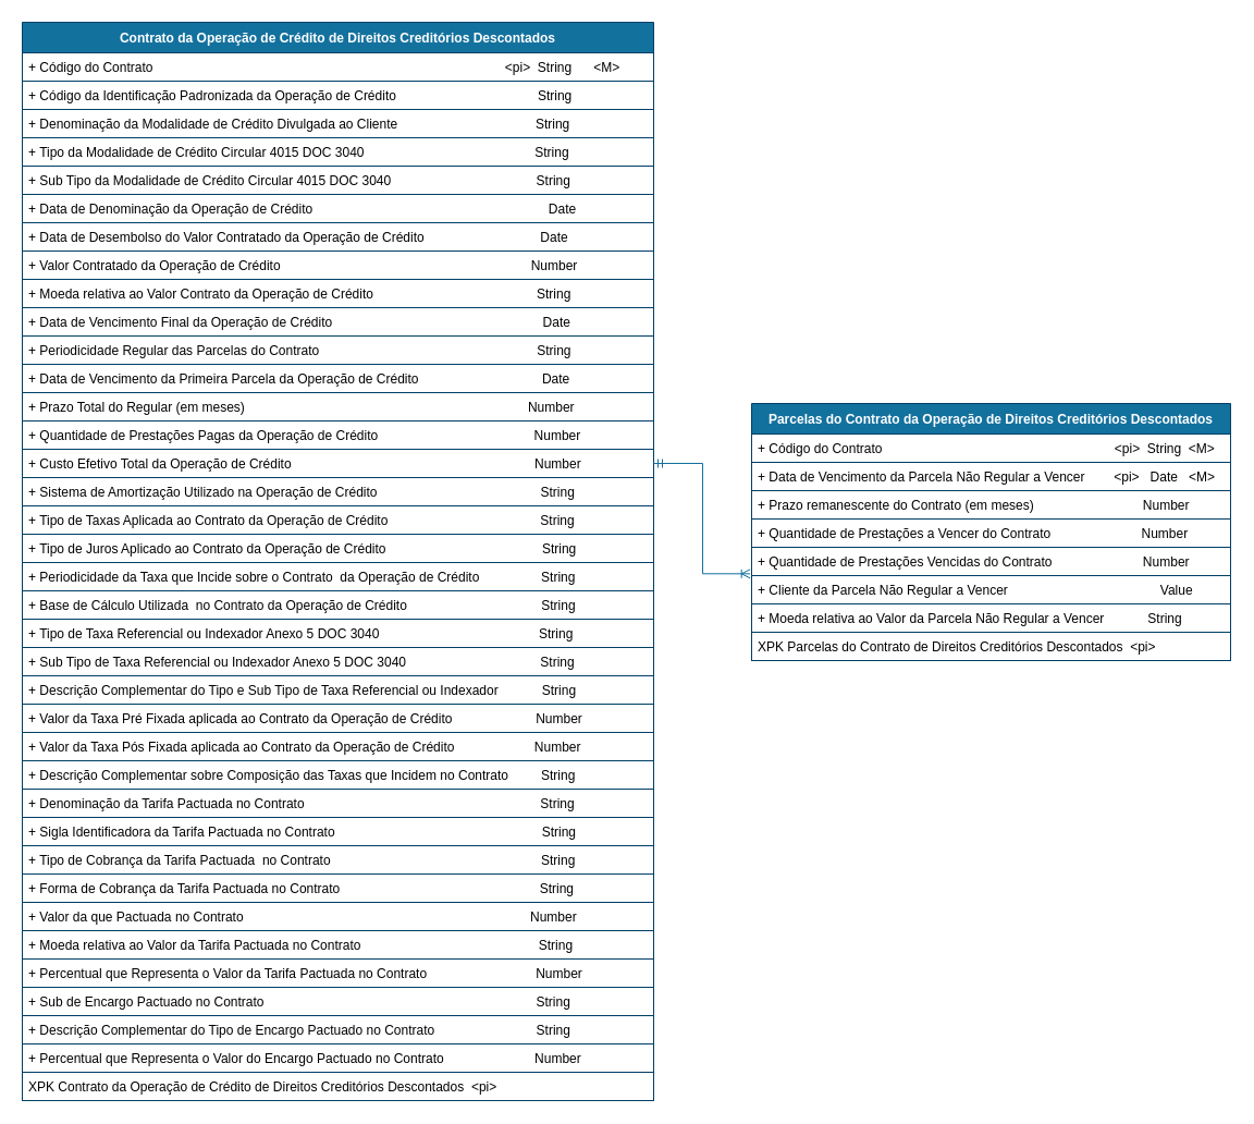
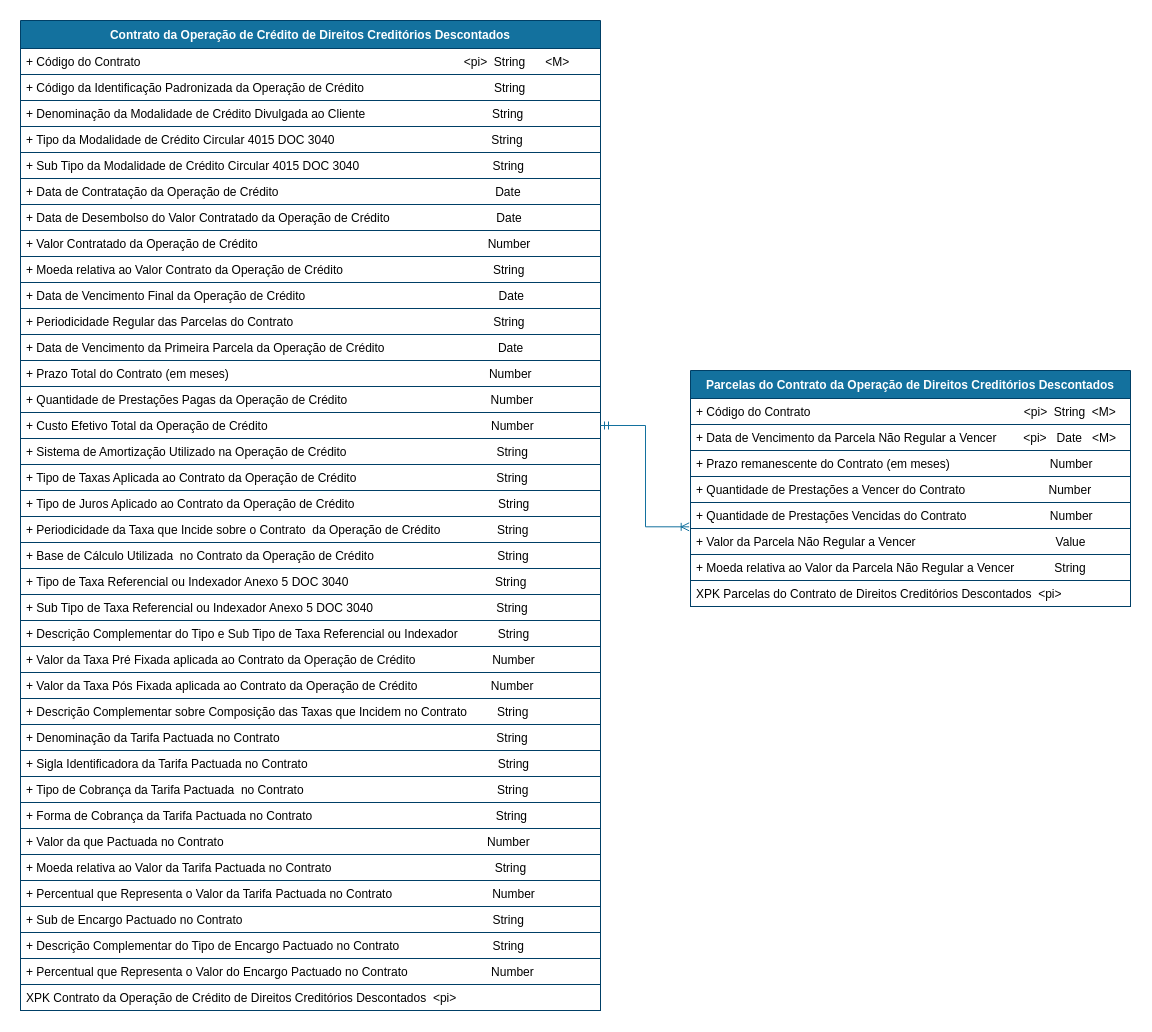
  <mxCell id="0" />
  <mxCell id="1" parent="0" />
  <mxCell id="2" value="Parcelas do Contrato da Operação de Direitos Creditórios Descontados" style="swimlane;fontStyle=1;childLayout=stackLayout;horizontal=1;startSize=28;horizontalStack=0;resizeParent=1;resizeParentMax=0;resizeLast=0;collapsible=1;marginBottom=0;rounded=0;shadow=0;comic=0;sketch=0;align=center;html=0;autosize=1;fillColor=#13719E;strokeColor=#003F66;fontColor=#FFFFFF;" parent="1" vertex="1"><mxGeometry x="690" y="370" width="440" height="236" as="geometry" /></mxCell>
  <mxCell id="3" value="+ Código do Contrato                                                                &lt;pi&gt;  String  &lt;M&gt;" style="text;fillColor=none;align=left;verticalAlign=top;spacingLeft=4;spacingRight=4;overflow=hidden;rotatable=0;points=[[0,0.5],[1,0.5]];portConstraint=eastwest;strokeColor=#003F66;" parent="2" vertex="1"><mxGeometry y="28" width="440" height="26" as="geometry" /></mxCell>
  <mxCell id="4" value="+ Data de Vencimento da Parcela Não Regular a Vencer        &lt;pi&gt;   Date   &lt;M&gt;" style="text;fillColor=none;align=left;verticalAlign=top;spacingLeft=4;spacingRight=4;overflow=hidden;rotatable=0;points=[[0,0.5],[1,0.5]];portConstraint=eastwest;strokeColor=#003F66;" parent="2" vertex="1"><mxGeometry y="54" width="440" height="26" as="geometry" /></mxCell>
  <mxCell id="5" value="+ Prazo remanescente do Contrato (em meses)                              Number  " style="text;fillColor=none;align=left;verticalAlign=top;spacingLeft=4;spacingRight=4;overflow=hidden;rotatable=0;points=[[0,0.5],[1,0.5]];portConstraint=eastwest;strokeColor=#003F66;" parent="2" vertex="1"><mxGeometry y="80" width="440" height="26" as="geometry" /></mxCell>
  <mxCell id="6" value="+ Quantidade de Prestações a Vencer do Contrato                         Number" style="text;fillColor=none;align=left;verticalAlign=top;spacingLeft=4;spacingRight=4;overflow=hidden;rotatable=0;points=[[0,0.5],[1,0.5]];portConstraint=eastwest;strokeColor=#003F66;" parent="2" vertex="1"><mxGeometry y="106" width="440" height="26" as="geometry" /></mxCell>
  <mxCell id="7" value="+ Quantidade de Prestações Vencidas do Contrato                         Number  " style="text;fillColor=none;align=left;verticalAlign=top;spacingLeft=4;spacingRight=4;overflow=hidden;rotatable=0;points=[[0,0.5],[1,0.5]];portConstraint=eastwest;strokeColor=#003F66;" parent="2" vertex="1"><mxGeometry y="132" width="440" height="26" as="geometry" /></mxCell>
- <mxCell id="8" value="+ Cliente da Parcela Não Regular a Vencer                                          Value" style="text;fillColor=none;align=left;verticalAlign=top;spacingLeft=4;spacingRight=4;overflow=hidden;rotatable=0;points=[[0,0.5],[1,0.5]];portConstraint=eastwest;strokeColor=#003F66;" parent="2" vertex="1"><mxGeometry y="158" width="440" height="26" as="geometry" /></mxCell>
+ <mxCell id="8" value="+ Valor da Parcela Não Regular a Vencer                                          Value" style="text;fillColor=none;align=left;verticalAlign=top;spacingLeft=4;spacingRight=4;overflow=hidden;rotatable=0;points=[[0,0.5],[1,0.5]];portConstraint=eastwest;strokeColor=#003F66;" parent="2" vertex="1"><mxGeometry y="158" width="440" height="26" as="geometry" /></mxCell>
  <mxCell id="9" value="+ Moeda relativa ao Valor da Parcela Não Regular a Vencer            String" style="text;fillColor=none;align=left;verticalAlign=top;spacingLeft=4;spacingRight=4;overflow=hidden;rotatable=0;points=[[0,0.5],[1,0.5]];portConstraint=eastwest;strokeColor=#003F66;" parent="2" vertex="1"><mxGeometry y="184" width="440" height="26" as="geometry" /></mxCell>
  <mxCell id="10" value="XPK Parcelas do Contrato de Direitos Creditórios Descontados  &lt;pi&gt;" style="text;fillColor=none;align=left;verticalAlign=top;spacingLeft=4;spacingRight=4;overflow=hidden;rotatable=0;points=[[0,0.5],[1,0.5]];portConstraint=eastwest;strokeColor=#003F66;" parent="2" vertex="1"><mxGeometry y="210" width="440" height="26" as="geometry" /></mxCell>
  <mxCell id="11" value="Contrato da Operação de Crédito de Direitos Creditórios Descontados" style="swimlane;fontStyle=1;childLayout=stackLayout;horizontal=1;startSize=28;horizontalStack=0;resizeParent=1;resizeParentMax=0;resizeLast=0;collapsible=1;marginBottom=0;rounded=0;shadow=0;comic=0;sketch=0;align=center;html=0;autosize=1;fillColor=#13719E;strokeColor=#003F66;fontColor=#FFFFFF;" parent="1" vertex="1"><mxGeometry x="20" y="20" width="580" height="990" as="geometry" /></mxCell>
  <mxCell id="12" value="+ Código do Contrato                                                                                                 &lt;pi&gt;  String      &lt;M&gt;" style="text;fillColor=none;align=left;verticalAlign=top;spacingLeft=4;spacingRight=4;overflow=hidden;rotatable=0;points=[[0,0.5],[1,0.5]];portConstraint=eastwest;strokeColor=#003F66;" parent="11" vertex="1"><mxGeometry y="28" width="580" height="26" as="geometry" /></mxCell>
  <mxCell id="13" value="+ Código da Identificação Padronizada da Operação de Crédito                                       String      " style="text;fillColor=none;align=left;verticalAlign=top;spacingLeft=4;spacingRight=4;overflow=hidden;rotatable=0;points=[[0,0.5],[1,0.5]];portConstraint=eastwest;strokeColor=#003F66;" parent="11" vertex="1"><mxGeometry y="54" width="580" height="26" as="geometry" /></mxCell>
  <mxCell id="14" value="+ Denominação da Modalidade de Crédito Divulgada ao Cliente                                      String" style="text;fillColor=none;align=left;verticalAlign=top;spacingLeft=4;spacingRight=4;overflow=hidden;rotatable=0;points=[[0,0.5],[1,0.5]];portConstraint=eastwest;strokeColor=#003F66;" parent="11" vertex="1"><mxGeometry y="80" width="580" height="26" as="geometry" /></mxCell>
  <mxCell id="15" value="+ Tipo da Modalidade de Crédito Circular 4015 DOC 3040                                               String" style="text;fillColor=none;align=left;verticalAlign=top;spacingLeft=4;spacingRight=4;overflow=hidden;rotatable=0;points=[[0,0.5],[1,0.5]];portConstraint=eastwest;strokeColor=#003F66;" parent="11" vertex="1"><mxGeometry y="106" width="580" height="26" as="geometry" /></mxCell>
  <mxCell id="16" value="+ Sub Tipo da Modalidade de Crédito Circular 4015 DOC 3040                                        String" style="text;fillColor=none;align=left;verticalAlign=top;spacingLeft=4;spacingRight=4;overflow=hidden;rotatable=0;points=[[0,0.5],[1,0.5]];portConstraint=eastwest;strokeColor=#003F66;" parent="11" vertex="1"><mxGeometry y="132" width="580" height="26" as="geometry" /></mxCell>
- <mxCell id="17" value="+ Data de Denominação da Operação de Crédito                                                                 Date" style="text;fillColor=none;align=left;verticalAlign=top;spacingLeft=4;spacingRight=4;overflow=hidden;rotatable=0;points=[[0,0.5],[1,0.5]];portConstraint=eastwest;strokeColor=#003F66;" parent="11" vertex="1"><mxGeometry y="158" width="580" height="26" as="geometry" /></mxCell>
+ <mxCell id="17" value="+ Data de Contratação da Operação de Crédito                                                                 Date" style="text;fillColor=none;align=left;verticalAlign=top;spacingLeft=4;spacingRight=4;overflow=hidden;rotatable=0;points=[[0,0.5],[1,0.5]];portConstraint=eastwest;strokeColor=#003F66;" parent="11" vertex="1"><mxGeometry y="158" width="580" height="26" as="geometry" /></mxCell>
  <mxCell id="18" value="+ Data de Desembolso do Valor Contratado da Operação de Crédito                                Date" style="text;fillColor=none;align=left;verticalAlign=top;spacingLeft=4;spacingRight=4;overflow=hidden;rotatable=0;points=[[0,0.5],[1,0.5]];portConstraint=eastwest;strokeColor=#003F66;" parent="11" vertex="1"><mxGeometry y="184" width="580" height="26" as="geometry" /></mxCell>
  <mxCell id="19" value="+ Valor Contratado da Operação de Crédito                                                                     Number" style="text;fillColor=none;align=left;verticalAlign=top;spacingLeft=4;spacingRight=4;overflow=hidden;rotatable=0;points=[[0,0.5],[1,0.5]];portConstraint=eastwest;strokeColor=#003F66;" parent="11" vertex="1"><mxGeometry y="210" width="580" height="26" as="geometry" /></mxCell>
  <mxCell id="20" value="+ Moeda relativa ao Valor Contrato da Operação de Crédito                                             String" style="text;fillColor=none;align=left;verticalAlign=top;spacingLeft=4;spacingRight=4;overflow=hidden;rotatable=0;points=[[0,0.5],[1,0.5]];portConstraint=eastwest;strokeColor=#003F66;" parent="11" vertex="1"><mxGeometry y="236" width="580" height="26" as="geometry" /></mxCell>
  <mxCell id="21" value="+ Data de Vencimento Final da Operação de Crédito                                                          Date" style="text;fillColor=none;align=left;verticalAlign=top;spacingLeft=4;spacingRight=4;overflow=hidden;rotatable=0;points=[[0,0.5],[1,0.5]];portConstraint=eastwest;strokeColor=#003F66;" parent="11" vertex="1"><mxGeometry y="262" width="580" height="26" as="geometry" /></mxCell>
  <mxCell id="22" value="+ Periodicidade Regular das Parcelas do Contrato                                                            String" style="text;fillColor=none;align=left;verticalAlign=top;spacingLeft=4;spacingRight=4;overflow=hidden;rotatable=0;points=[[0,0.5],[1,0.5]];portConstraint=eastwest;strokeColor=#003F66;" parent="11" vertex="1"><mxGeometry y="288" width="580" height="26" as="geometry" /></mxCell>
  <mxCell id="23" value="+ Data de Vencimento da Primeira Parcela da Operação de Crédito                                  Date" style="text;fillColor=none;align=left;verticalAlign=top;spacingLeft=4;spacingRight=4;overflow=hidden;rotatable=0;points=[[0,0.5],[1,0.5]];portConstraint=eastwest;strokeColor=#003F66;" parent="11" vertex="1"><mxGeometry y="314" width="580" height="26" as="geometry" /></mxCell>
- <mxCell id="24" value="+ Prazo Total do Regular (em meses)                                                                              Number  " style="text;fillColor=none;align=left;verticalAlign=top;spacingLeft=4;spacingRight=4;overflow=hidden;rotatable=0;points=[[0,0.5],[1,0.5]];portConstraint=eastwest;strokeColor=#003F66;" parent="11" vertex="1"><mxGeometry y="340" width="580" height="26" as="geometry" /></mxCell>
+ <mxCell id="24" value="+ Prazo Total do Contrato (em meses)                                                                              Number  " style="text;fillColor=none;align=left;verticalAlign=top;spacingLeft=4;spacingRight=4;overflow=hidden;rotatable=0;points=[[0,0.5],[1,0.5]];portConstraint=eastwest;strokeColor=#003F66;" parent="11" vertex="1"><mxGeometry y="340" width="580" height="26" as="geometry" /></mxCell>
  <mxCell id="25" value="+ Quantidade de Prestações Pagas da Operação de Crédito                                           Number  " style="text;fillColor=none;align=left;verticalAlign=top;spacingLeft=4;spacingRight=4;overflow=hidden;rotatable=0;points=[[0,0.5],[1,0.5]];portConstraint=eastwest;strokeColor=#003F66;" parent="11" vertex="1"><mxGeometry y="366" width="580" height="26" as="geometry" /></mxCell>
  <mxCell id="26" value="+ Custo Efetivo Total da Operação de Crédito                                                                   Number" style="text;fillColor=none;align=left;verticalAlign=top;spacingLeft=4;spacingRight=4;overflow=hidden;rotatable=0;points=[[0,0.5],[1,0.5]];portConstraint=eastwest;strokeColor=#003F66;" parent="11" vertex="1"><mxGeometry y="392" width="580" height="26" as="geometry" /></mxCell>
  <mxCell id="27" value="+ Sistema de Amortização Utilizado na Operação de Crédito                                             String" style="text;fillColor=none;align=left;verticalAlign=top;spacingLeft=4;spacingRight=4;overflow=hidden;rotatable=0;points=[[0,0.5],[1,0.5]];portConstraint=eastwest;strokeColor=#003F66;" parent="11" vertex="1"><mxGeometry y="418" width="580" height="26" as="geometry" /></mxCell>
  <mxCell id="28" value="+ Tipo de Taxas Aplicada ao Contrato da Operação de Crédito                                          String" style="text;fillColor=none;align=left;verticalAlign=top;spacingLeft=4;spacingRight=4;overflow=hidden;rotatable=0;points=[[0,0.5],[1,0.5]];portConstraint=eastwest;strokeColor=#003F66;" parent="11" vertex="1"><mxGeometry y="444" width="580" height="26" as="geometry" /></mxCell>
  <mxCell id="29" value="+ Tipo de Juros Aplicado ao Contrato da Operação de Crédito                                           String" style="text;fillColor=none;align=left;verticalAlign=top;spacingLeft=4;spacingRight=4;overflow=hidden;rotatable=0;points=[[0,0.5],[1,0.5]];portConstraint=eastwest;strokeColor=#003F66;" parent="11" vertex="1"><mxGeometry y="470" width="580" height="26" as="geometry" /></mxCell>
  <mxCell id="30" value="+ Periodicidade da Taxa que Incide sobre o Contrato  da Operação de Crédito                 String" style="text;fillColor=none;align=left;verticalAlign=top;spacingLeft=4;spacingRight=4;overflow=hidden;rotatable=0;points=[[0,0.5],[1,0.5]];portConstraint=eastwest;strokeColor=#003F66;" parent="11" vertex="1"><mxGeometry y="496" width="580" height="26" as="geometry" /></mxCell>
  <mxCell id="31" value="+ Base de Cálculo Utilizada  no Contrato da Operação de Crédito                                     String" style="text;fillColor=none;align=left;verticalAlign=top;spacingLeft=4;spacingRight=4;overflow=hidden;rotatable=0;points=[[0,0.5],[1,0.5]];portConstraint=eastwest;strokeColor=#003F66;" parent="11" vertex="1"><mxGeometry y="522" width="580" height="26" as="geometry" /></mxCell>
  <mxCell id="32" value="+ Tipo de Taxa Referencial ou Indexador Anexo 5 DOC 3040                                            String" style="text;fillColor=none;align=left;verticalAlign=top;spacingLeft=4;spacingRight=4;overflow=hidden;rotatable=0;points=[[0,0.5],[1,0.5]];portConstraint=eastwest;strokeColor=#003F66;" parent="11" vertex="1"><mxGeometry y="548" width="580" height="26" as="geometry" /></mxCell>
  <mxCell id="33" value="+ Sub Tipo de Taxa Referencial ou Indexador Anexo 5 DOC 3040                                     String" style="text;fillColor=none;align=left;verticalAlign=top;spacingLeft=4;spacingRight=4;overflow=hidden;rotatable=0;points=[[0,0.5],[1,0.5]];portConstraint=eastwest;strokeColor=#003F66;" parent="11" vertex="1"><mxGeometry y="574" width="580" height="26" as="geometry" /></mxCell>
  <mxCell id="34" value="+ Descrição Complementar do Tipo e Sub Tipo de Taxa Referencial ou Indexador            String  " style="text;fillColor=none;align=left;verticalAlign=top;spacingLeft=4;spacingRight=4;overflow=hidden;rotatable=0;points=[[0,0.5],[1,0.5]];portConstraint=eastwest;strokeColor=#003F66;" parent="11" vertex="1"><mxGeometry y="600" width="580" height="26" as="geometry" /></mxCell>
  <mxCell id="35" value="+ Valor da Taxa Pré Fixada aplicada ao Contrato da Operação de Crédito                       Number" style="text;fillColor=none;align=left;verticalAlign=top;spacingLeft=4;spacingRight=4;overflow=hidden;rotatable=0;points=[[0,0.5],[1,0.5]];portConstraint=eastwest;strokeColor=#003F66;" parent="11" vertex="1"><mxGeometry y="626" width="580" height="26" as="geometry" /></mxCell>
  <mxCell id="36" value="+ Valor da Taxa Pós Fixada aplicada ao Contrato da Operação de Crédito                      Number" style="text;fillColor=none;align=left;verticalAlign=top;spacingLeft=4;spacingRight=4;overflow=hidden;rotatable=0;points=[[0,0.5],[1,0.5]];portConstraint=eastwest;strokeColor=#003F66;" parent="11" vertex="1"><mxGeometry y="652" width="580" height="26" as="geometry" /></mxCell>
  <mxCell id="37" value="+ Descrição Complementar sobre Composição das Taxas que Incidem no Contrato         String" style="text;fillColor=none;align=left;verticalAlign=top;spacingLeft=4;spacingRight=4;overflow=hidden;rotatable=0;points=[[0,0.5],[1,0.5]];portConstraint=eastwest;strokeColor=#003F66;" parent="11" vertex="1"><mxGeometry y="678" width="580" height="26" as="geometry" /></mxCell>
  <mxCell id="38" value="+ Denominação da Tarifa Pactuada no Contrato                                                                 String" style="text;fillColor=none;align=left;verticalAlign=top;spacingLeft=4;spacingRight=4;overflow=hidden;rotatable=0;points=[[0,0.5],[1,0.5]];portConstraint=eastwest;strokeColor=#003F66;" parent="11" vertex="1"><mxGeometry y="704" width="580" height="26" as="geometry" /></mxCell>
  <mxCell id="39" value="+ Sigla Identificadora da Tarifa Pactuada no Contrato                                                         String" style="text;fillColor=none;align=left;verticalAlign=top;spacingLeft=4;spacingRight=4;overflow=hidden;rotatable=0;points=[[0,0.5],[1,0.5]];portConstraint=eastwest;strokeColor=#003F66;" parent="11" vertex="1"><mxGeometry y="730" width="580" height="26" as="geometry" /></mxCell>
  <mxCell id="40" value="+ Tipo de Cobrança da Tarifa Pactuada  no Contrato                                                          String" style="text;fillColor=none;align=left;verticalAlign=top;spacingLeft=4;spacingRight=4;overflow=hidden;rotatable=0;points=[[0,0.5],[1,0.5]];portConstraint=eastwest;strokeColor=#003F66;" parent="11" vertex="1"><mxGeometry y="756" width="580" height="26" as="geometry" /></mxCell>
  <mxCell id="41" value="+ Forma de Cobrança da Tarifa Pactuada no Contrato                                                       String" style="text;fillColor=none;align=left;verticalAlign=top;spacingLeft=4;spacingRight=4;overflow=hidden;rotatable=0;points=[[0,0.5],[1,0.5]];portConstraint=eastwest;strokeColor=#003F66;" parent="11" vertex="1"><mxGeometry y="782" width="580" height="26" as="geometry" /></mxCell>
  <mxCell id="42" value="+ Valor da que Pactuada no Contrato                                                                               Number" style="text;fillColor=none;align=left;verticalAlign=top;spacingLeft=4;spacingRight=4;overflow=hidden;rotatable=0;points=[[0,0.5],[1,0.5]];portConstraint=eastwest;strokeColor=#003F66;" parent="11" vertex="1"><mxGeometry y="808" width="580" height="26" as="geometry" /></mxCell>
  <mxCell id="43" value="+ Moeda relativa ao Valor da Tarifa Pactuada no Contrato                                                 String" style="text;fillColor=none;align=left;verticalAlign=top;spacingLeft=4;spacingRight=4;overflow=hidden;rotatable=0;points=[[0,0.5],[1,0.5]];portConstraint=eastwest;strokeColor=#003F66;" parent="11" vertex="1"><mxGeometry y="834" width="580" height="26" as="geometry" /></mxCell>
  <mxCell id="44" value="+ Percentual que Representa o Valor da Tarifa Pactuada no Contrato                              Number" style="text;fillColor=none;align=left;verticalAlign=top;spacingLeft=4;spacingRight=4;overflow=hidden;rotatable=0;points=[[0,0.5],[1,0.5]];portConstraint=eastwest;strokeColor=#003F66;" parent="11" vertex="1"><mxGeometry y="860" width="580" height="26" as="geometry" /></mxCell>
  <mxCell id="45" value="+ Sub de Encargo Pactuado no Contrato                                                                           String" style="text;fillColor=none;align=left;verticalAlign=top;spacingLeft=4;spacingRight=4;overflow=hidden;rotatable=0;points=[[0,0.5],[1,0.5]];portConstraint=eastwest;strokeColor=#003F66;" parent="11" vertex="1"><mxGeometry y="886" width="580" height="26" as="geometry" /></mxCell>
  <mxCell id="46" value="+ Descrição Complementar do Tipo de Encargo Pactuado no Contrato                            String" style="text;fillColor=none;align=left;verticalAlign=top;spacingLeft=4;spacingRight=4;overflow=hidden;rotatable=0;points=[[0,0.5],[1,0.5]];portConstraint=eastwest;strokeColor=#003F66;" parent="11" vertex="1"><mxGeometry y="912" width="580" height="26" as="geometry" /></mxCell>
  <mxCell id="47" value="+ Percentual que Representa o Valor do Encargo Pactuado no Contrato                         Number" style="text;fillColor=none;align=left;verticalAlign=top;spacingLeft=4;spacingRight=4;overflow=hidden;rotatable=0;points=[[0,0.5],[1,0.5]];portConstraint=eastwest;strokeColor=#003F66;" parent="11" vertex="1"><mxGeometry y="938" width="580" height="26" as="geometry" /></mxCell>
  <mxCell id="48" value="XPK Contrato da Operação de Crédito de Direitos Creditórios Descontados  &lt;pi&gt;" style="text;fillColor=none;align=left;verticalAlign=top;spacingLeft=4;spacingRight=4;overflow=hidden;rotatable=0;points=[[0,0.5],[1,0.5]];portConstraint=eastwest;strokeColor=#003F66;" parent="11" vertex="1"><mxGeometry y="964" width="580" height="26" as="geometry" /></mxCell>
  <mxCell id="49" style="edgeStyle=orthogonalEdgeStyle;rounded=0;orthogonalLoop=1;jettySize=auto;html=1;exitX=1;exitY=0.5;exitDx=0;exitDy=0;entryX=-0.003;entryY=0.936;entryDx=0;entryDy=0;entryPerimeter=0;endArrow=ERoneToMany;endFill=0;startArrow=ERmandOne;startFill=0;strokeColor=#13719E;" parent="1" source="26" target="7" edge="1"><mxGeometry relative="1" as="geometry" /></mxCell>
